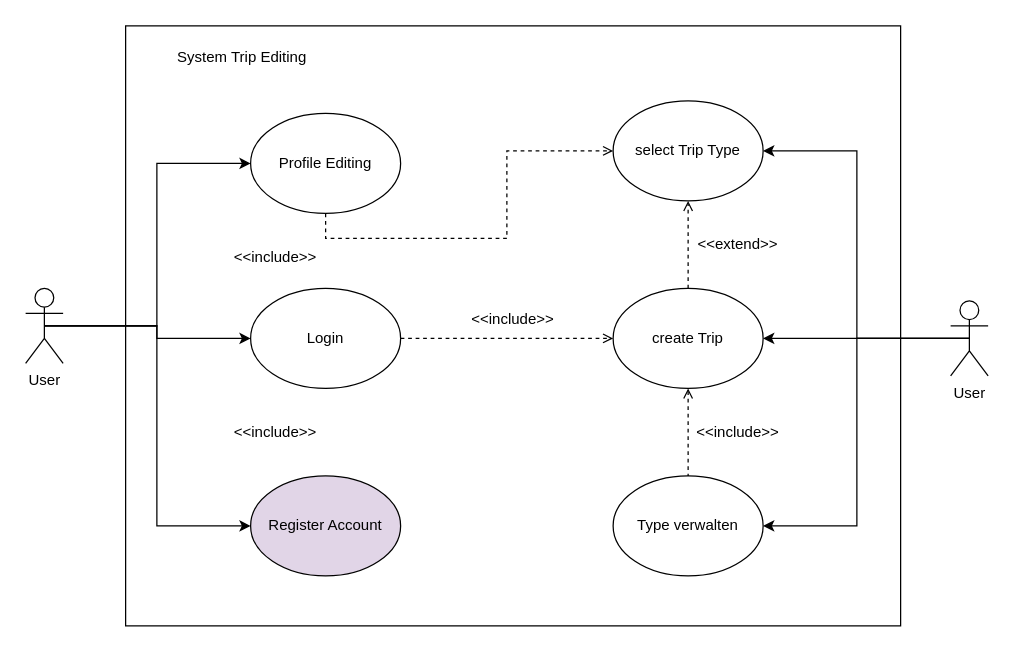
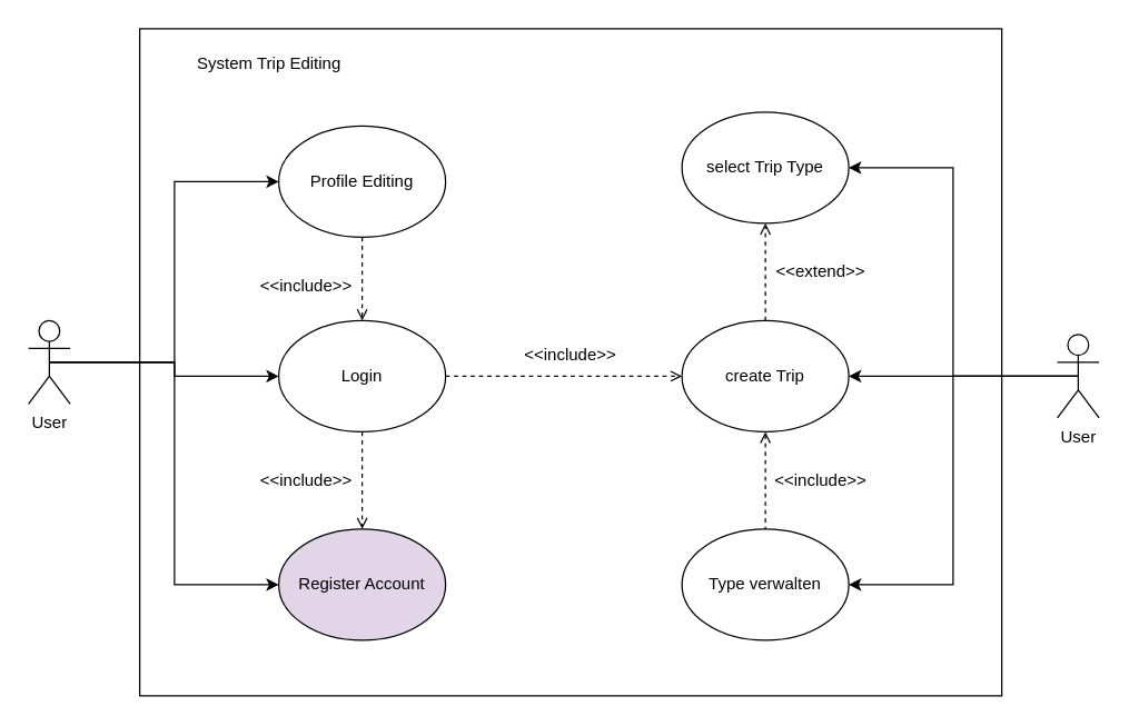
  <mxCell id="0" />
  <mxCell id="1" parent="0" />
+ <mxCell id="2" style="edgeStyle=orthogonalEdgeStyle;rounded=0;orthogonalLoop=1;jettySize=auto;html=1;exitX=0.5;exitY=1;exitDx=0;exitDy=0;entryX=0.5;entryY=0;entryDx=0;entryDy=0;dashed=1;endArrow=open;endFill=0;" edge="1" parent="1" source="4" target="7"><mxGeometry relative="1" as="geometry" /></mxCell>
  <mxCell id="3" style="edgeStyle=orthogonalEdgeStyle;rounded=0;orthogonalLoop=1;jettySize=auto;html=1;exitX=1;exitY=0.5;exitDx=0;exitDy=0;entryX=0;entryY=0.5;entryDx=0;entryDy=0;dashed=1;endArrow=open;endFill=0;" edge="1" parent="1" source="4" target="10"><mxGeometry relative="1" as="geometry" /></mxCell>
  <mxCell id="4" value="Login" style="ellipse;whiteSpace=wrap;html=1;" vertex="1" parent="1"><mxGeometry x="200" y="230" width="120" height="80" as="geometry" /></mxCell>
- <mxCell id="5" style="edgeStyle=orthogonalEdgeStyle;rounded=0;orthogonalLoop=1;jettySize=auto;html=1;exitX=0.5;exitY=1;exitDx=0;exitDy=0;endArrow=open;endFill=0;dashed=1;" edge="1" parent="1" source="6" target="11"><mxGeometry relative="1" as="geometry" /></mxCell>
+ <mxCell id="5" style="edgeStyle=orthogonalEdgeStyle;rounded=0;orthogonalLoop=1;jettySize=auto;html=1;exitX=0.5;exitY=1;exitDx=0;exitDy=0;entryX=0.5;entryY=0;entryDx=0;entryDy=0;endArrow=open;endFill=0;dashed=1;" edge="1" parent="1" source="6" target="4"><mxGeometry relative="1" as="geometry" /></mxCell>
  <mxCell id="6" value="Profile Editing" style="ellipse;whiteSpace=wrap;html=1;" vertex="1" parent="1"><mxGeometry x="200" y="90" width="120" height="80" as="geometry" /></mxCell>
  <mxCell id="7" value="Register Account" style="ellipse;whiteSpace=wrap;html=1;fillColor=#e1d5e7;" vertex="1" parent="1"><mxGeometry x="200" y="380" width="120" height="80" as="geometry" /></mxCell>
  <mxCell id="8" style="edgeStyle=orthogonalEdgeStyle;rounded=0;orthogonalLoop=1;jettySize=auto;html=1;exitX=0.5;exitY=0;exitDx=0;exitDy=0;entryX=0.5;entryY=1;entryDx=0;entryDy=0;dashed=1;endArrow=open;endFill=0;" edge="1" parent="1" source="10" target="11"><mxGeometry relative="1" as="geometry" /></mxCell>
  <mxCell id="9" style="edgeStyle=orthogonalEdgeStyle;rounded=0;orthogonalLoop=1;jettySize=auto;html=1;exitX=0.5;exitY=1;exitDx=0;exitDy=0;entryX=0.5;entryY=0;entryDx=0;entryDy=0;dashed=1;endArrow=none;endFill=0;startArrow=open;startFill=0;" edge="1" parent="1" source="10" target="12"><mxGeometry relative="1" as="geometry" /></mxCell>
  <mxCell id="10" value="create Trip" style="ellipse;whiteSpace=wrap;html=1;" vertex="1" parent="1"><mxGeometry x="490" y="230" width="120" height="80" as="geometry" /></mxCell>
  <mxCell id="11" value="select Trip Type" style="ellipse;whiteSpace=wrap;html=1;" vertex="1" parent="1"><mxGeometry x="490" y="80" width="120" height="80" as="geometry" /></mxCell>
  <mxCell id="12" value="Type verwalten" style="ellipse;whiteSpace=wrap;html=1;" vertex="1" parent="1"><mxGeometry x="490" y="380" width="120" height="80" as="geometry" /></mxCell>
  <mxCell id="13" style="edgeStyle=orthogonalEdgeStyle;rounded=0;orthogonalLoop=1;jettySize=auto;html=1;exitX=0.5;exitY=0.5;exitDx=0;exitDy=0;exitPerimeter=0;entryX=1;entryY=0.5;entryDx=0;entryDy=0;" edge="1" parent="1" source="16" target="10"><mxGeometry relative="1" as="geometry" /></mxCell>
  <mxCell id="14" style="edgeStyle=orthogonalEdgeStyle;rounded=0;orthogonalLoop=1;jettySize=auto;html=1;exitX=0.5;exitY=0.5;exitDx=0;exitDy=0;exitPerimeter=0;entryX=1;entryY=0.5;entryDx=0;entryDy=0;" edge="1" parent="1" source="16" target="11"><mxGeometry relative="1" as="geometry" /></mxCell>
  <mxCell id="15" style="edgeStyle=orthogonalEdgeStyle;rounded=0;orthogonalLoop=1;jettySize=auto;html=1;exitX=0.5;exitY=0.5;exitDx=0;exitDy=0;exitPerimeter=0;entryX=1;entryY=0.5;entryDx=0;entryDy=0;" edge="1" parent="1" source="16" target="12"><mxGeometry relative="1" as="geometry" /></mxCell>
  <mxCell id="16" value="User" style="shape=umlActor;verticalLabelPosition=bottom;verticalAlign=top;html=1;outlineConnect=0;" vertex="1" parent="1"><mxGeometry x="760" y="240" width="30" height="60" as="geometry" /></mxCell>
  <mxCell id="17" style="edgeStyle=orthogonalEdgeStyle;rounded=0;orthogonalLoop=1;jettySize=auto;html=1;exitX=0.5;exitY=0.5;exitDx=0;exitDy=0;exitPerimeter=0;entryX=0;entryY=0.5;entryDx=0;entryDy=0;" edge="1" parent="1" source="20" target="4"><mxGeometry relative="1" as="geometry" /></mxCell>
  <mxCell id="18" style="edgeStyle=orthogonalEdgeStyle;rounded=0;orthogonalLoop=1;jettySize=auto;html=1;exitX=0.5;exitY=0.5;exitDx=0;exitDy=0;exitPerimeter=0;entryX=0;entryY=0.5;entryDx=0;entryDy=0;" edge="1" parent="1" source="20" target="7"><mxGeometry relative="1" as="geometry" /></mxCell>
  <mxCell id="19" style="edgeStyle=orthogonalEdgeStyle;rounded=0;orthogonalLoop=1;jettySize=auto;html=1;exitX=0.5;exitY=0.5;exitDx=0;exitDy=0;exitPerimeter=0;entryX=0;entryY=0.5;entryDx=0;entryDy=0;" edge="1" parent="1" source="20" target="6"><mxGeometry relative="1" as="geometry" /></mxCell>
  <mxCell id="20" value="User" style="shape=umlActor;verticalLabelPosition=bottom;verticalAlign=top;html=1;outlineConnect=0;" vertex="1" parent="1"><mxGeometry x="20" y="230" width="30" height="60" as="geometry" /></mxCell>
  <mxCell id="21" value="&amp;lt;&amp;lt;include&amp;gt;&amp;gt;" style="text;html=1;strokeColor=none;fillColor=none;align=center;verticalAlign=middle;whiteSpace=wrap;rounded=0;" vertex="1" parent="1"><mxGeometry x="380" y="240" width="60" height="30" as="geometry" /></mxCell>
  <mxCell id="22" value="&amp;lt;&amp;lt;include&amp;gt;&amp;gt;" style="text;html=1;strokeColor=none;fillColor=none;align=center;verticalAlign=middle;whiteSpace=wrap;rounded=0;" vertex="1" parent="1"><mxGeometry x="190" y="190" width="60" height="30" as="geometry" /></mxCell>
  <mxCell id="23" value="&amp;lt;&amp;lt;include&amp;gt;&amp;gt;" style="text;html=1;strokeColor=none;fillColor=none;align=center;verticalAlign=middle;whiteSpace=wrap;rounded=0;" vertex="1" parent="1"><mxGeometry x="190" y="330" width="60" height="30" as="geometry" /></mxCell>
  <mxCell id="24" value="&amp;lt;&amp;lt;include&amp;gt;&amp;gt;" style="text;html=1;strokeColor=none;fillColor=none;align=center;verticalAlign=middle;whiteSpace=wrap;rounded=0;" vertex="1" parent="1"><mxGeometry x="560" y="330" width="60" height="30" as="geometry" /></mxCell>
  <mxCell id="25" value="&amp;lt;&amp;lt;extend&amp;gt;&amp;gt;" style="text;html=1;strokeColor=none;fillColor=none;align=center;verticalAlign=middle;whiteSpace=wrap;rounded=0;" vertex="1" parent="1"><mxGeometry x="560" y="180" width="60" height="30" as="geometry" /></mxCell>
  <mxCell id="26" value="" style="rounded=0;whiteSpace=wrap;html=1;fillColor=none;" vertex="1" parent="1"><mxGeometry x="100" y="20" width="620" height="480" as="geometry" /></mxCell>
  <mxCell id="27" value="System Trip Editing&amp;nbsp;" style="text;html=1;strokeColor=none;fillColor=none;align=center;verticalAlign=middle;whiteSpace=wrap;rounded=0;" vertex="1" parent="1"><mxGeometry x="120" y="30" width="150" height="30" as="geometry" /></mxCell>
